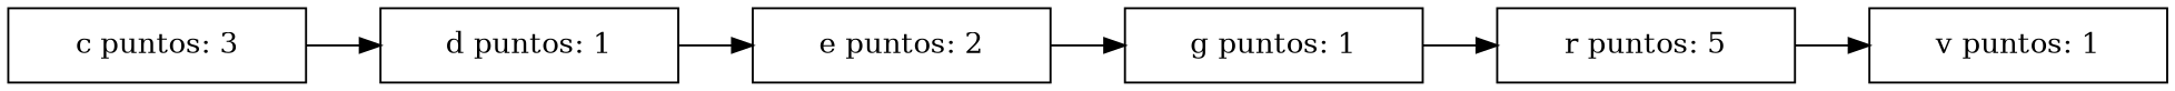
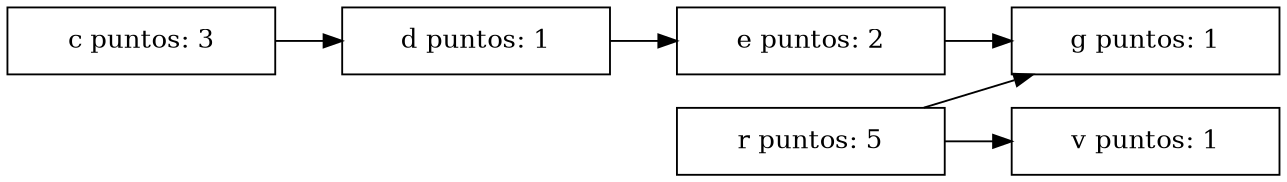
  digraph {
    rankdir=LR
    node [shape=box]
    n1 [label="c puntos: 3" width=2.0]
    n2 [label="d puntos: 1" width=2.0]
    n3 [label="e puntos: 2" width=2.0]
    n4 [label="g puntos: 1" width=2.0]
    n5 [label="r puntos: 5" width=2.0]
    n6 [label="v puntos: 1" width=2.0]
    n1 -> n2
    n2 -> n3
    n3 -> n4
-   n4 -> n5
+   n5 -> n4
    n5 -> n6
  }
